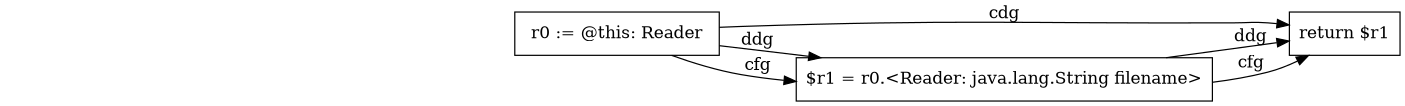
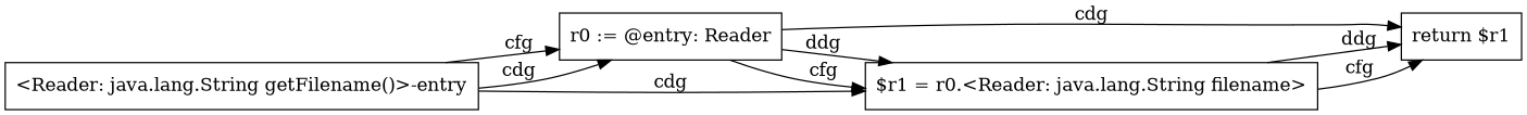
  digraph {
    rankdir=LR
    node [shape=rect]
-   n2 [label="r0 := @this: Reader"]
+   n1 [label="<Reader: java.lang.String getFilename()>-entry"]
+   n2 [label="r0 := @entry: Reader"]
    n3 [label="$r1 = r0.<Reader: java.lang.String filename>"]
    n4 [label="return $r1"]
+   n1 -> n2 [label=cfg]
+   n1 -> n2 [label=cdg]
+   n1 -> n3 [label=cdg]
    n2 -> n3 [label=ddg]
    n2 -> n3 [label=cfg]
    n2 -> n4 [label=cdg]
    n3 -> n4 [label=ddg]
    n3 -> n4 [label=cfg]
  }
